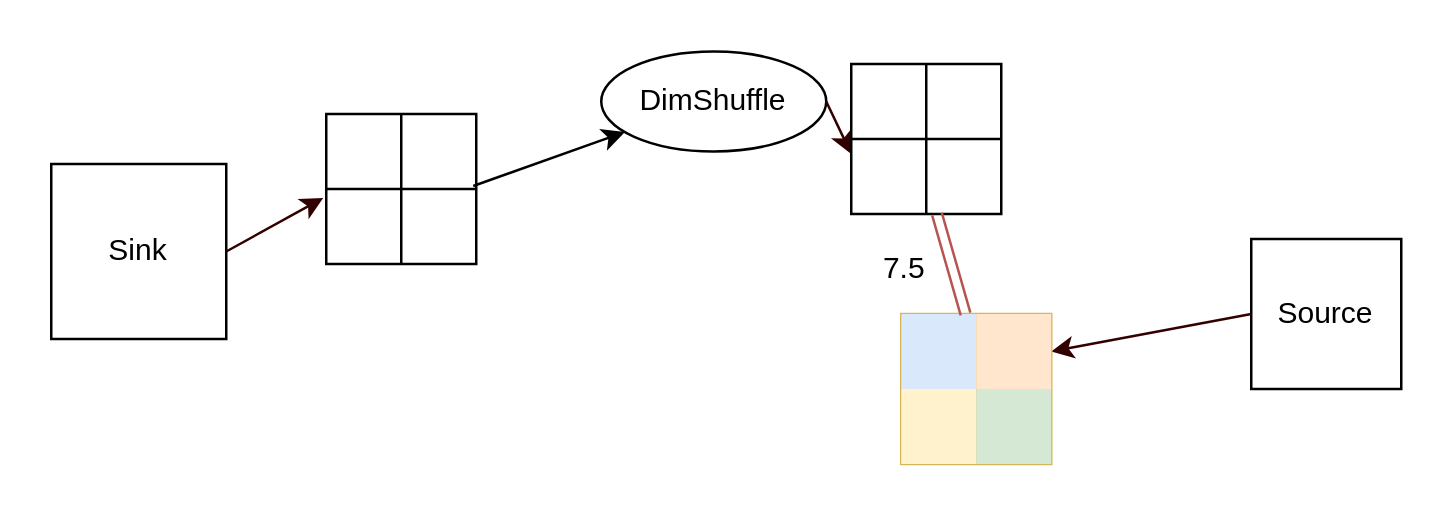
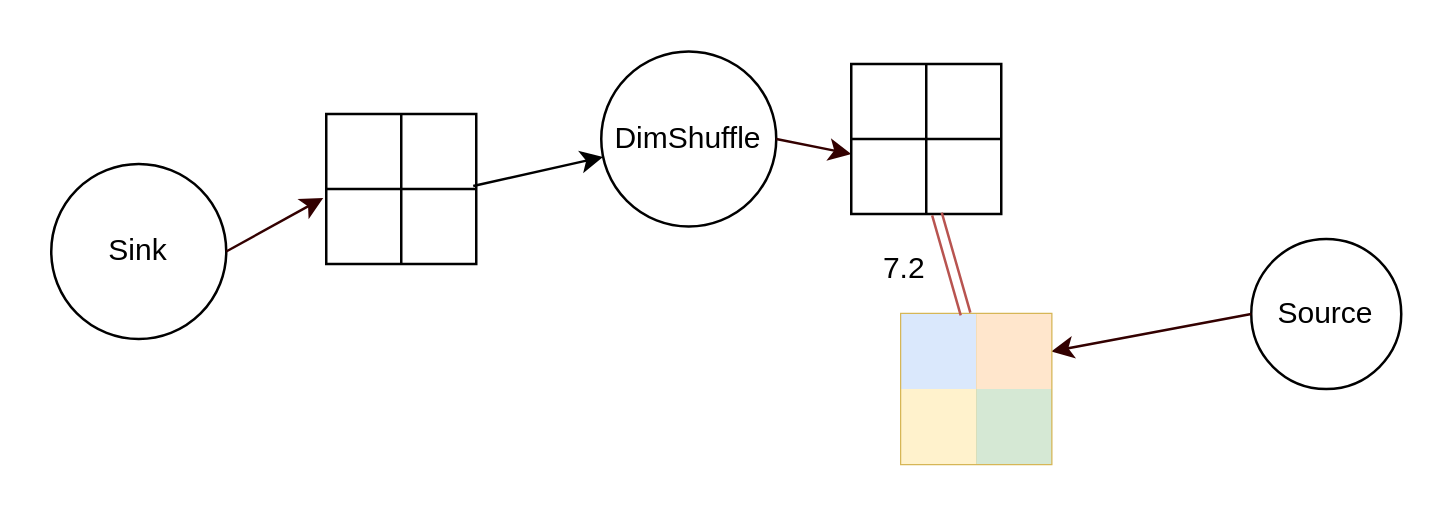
  <mxCell id="0" />
  <mxCell id="1" parent="0" />
- <mxCell id="2" value="Sink" style="whiteSpace=wrap;html=1;rounded=0;" parent="1" vertex="1"><mxGeometry x="20" y="65" width="70" height="70" as="geometry" /></mxCell>
+ <mxCell id="2" value="Sink" style="ellipse;whiteSpace=wrap;html=1;" parent="1" vertex="1"><mxGeometry x="20" y="65" width="70" height="70" as="geometry" /></mxCell>
  <mxCell id="3" value="" style="endArrow=classic;html=1;strokeColor=#330000;fontFamily=Helvetica;exitX=1;exitY=0.5;exitDx=0;exitDy=0;entryX=-0.02;entryY=0.12;entryDx=0;entryDy=0;entryPerimeter=0;" parent="1" source="2" target="8" edge="1"><mxGeometry width="50" height="50" relative="1" as="geometry"><mxPoint x="360" y="305" as="sourcePoint" /><mxPoint x="120" y="203" as="targetPoint" /></mxGeometry></mxCell>
  <mxCell id="4" value="" style="shape=table;html=1;whiteSpace=wrap;startSize=0;container=1;collapsible=0;childLayout=tableLayout;" parent="1" vertex="1"><mxGeometry x="130" y="45" width="60" height="60" as="geometry" /></mxCell>
  <mxCell id="5" value="" style="shape=partialRectangle;html=1;whiteSpace=wrap;collapsible=0;dropTarget=0;pointerEvents=0;fillColor=none;top=0;left=0;bottom=0;right=0;points=[[0,0.5],[1,0.5]];portConstraint=eastwest;" parent="4" vertex="1"><mxGeometry width="60" height="30" as="geometry" /></mxCell>
  <mxCell id="6" value="" style="shape=partialRectangle;html=1;whiteSpace=wrap;connectable=0;overflow=hidden;fillColor=none;top=0;left=0;bottom=0;right=0;" parent="5" vertex="1"><mxGeometry width="30" height="30" as="geometry" /></mxCell>
  <mxCell id="7" value="" style="shape=partialRectangle;html=1;whiteSpace=wrap;connectable=0;overflow=hidden;fillColor=none;top=0;left=0;bottom=0;right=0;" parent="5" vertex="1"><mxGeometry x="30" width="30" height="30" as="geometry" /></mxCell>
  <mxCell id="8" value="" style="shape=partialRectangle;html=1;whiteSpace=wrap;collapsible=0;dropTarget=0;pointerEvents=0;fillColor=none;top=0;left=0;bottom=0;right=0;points=[[0,0.5],[1,0.5]];portConstraint=eastwest;" parent="4" vertex="1"><mxGeometry y="30" width="60" height="30" as="geometry" /></mxCell>
  <mxCell id="9" value="" style="shape=partialRectangle;html=1;whiteSpace=wrap;connectable=0;overflow=hidden;fillColor=none;top=0;left=0;bottom=0;right=0;" parent="8" vertex="1"><mxGeometry width="30" height="30" as="geometry" /></mxCell>
  <mxCell id="10" value="" style="shape=partialRectangle;html=1;whiteSpace=wrap;connectable=0;overflow=hidden;fillColor=none;top=0;left=0;bottom=0;right=0;" parent="8" vertex="1"><mxGeometry x="30" width="30" height="30" as="geometry" /></mxCell>
- <mxCell id="11" value="DimShuffle" style="ellipse;whiteSpace=wrap;html=1;" parent="1" vertex="1"><mxGeometry x="240" y="20" width="90" height="40" as="geometry" /></mxCell>
+ <mxCell id="11" value="DimShuffle" style="ellipse;whiteSpace=wrap;html=1;" parent="1" vertex="1"><mxGeometry x="240" y="20" width="70" height="70" as="geometry" /></mxCell>
  <mxCell id="12" value="" style="endArrow=classic;html=1;strokeColor=#330000;fontFamily=Helvetica;exitX=1;exitY=0.5;exitDx=0;exitDy=0;entryX=0;entryY=0.2;entryDx=0;entryDy=0;entryPerimeter=0;" parent="1" source="11" target="17" edge="1"><mxGeometry width="50" height="50" relative="1" as="geometry"><mxPoint x="550" y="305" as="sourcePoint" /><mxPoint x="289" y="68" as="targetPoint" /></mxGeometry></mxCell>
  <mxCell id="13" value="" style="shape=table;html=1;whiteSpace=wrap;startSize=0;container=1;collapsible=0;childLayout=tableLayout;" parent="1" vertex="1"><mxGeometry x="340" y="25" width="60" height="60" as="geometry" /></mxCell>
  <mxCell id="14" value="" style="shape=partialRectangle;html=1;whiteSpace=wrap;collapsible=0;dropTarget=0;pointerEvents=0;fillColor=none;top=0;left=0;bottom=0;right=0;points=[[0,0.5],[1,0.5]];portConstraint=eastwest;" parent="13" vertex="1"><mxGeometry width="60" height="30" as="geometry" /></mxCell>
  <mxCell id="15" value="" style="shape=partialRectangle;html=1;whiteSpace=wrap;connectable=0;overflow=hidden;fillColor=none;top=0;left=0;bottom=0;right=0;" parent="14" vertex="1"><mxGeometry width="30" height="30" as="geometry" /></mxCell>
  <mxCell id="16" value="" style="shape=partialRectangle;html=1;whiteSpace=wrap;connectable=0;overflow=hidden;fillColor=none;top=0;left=0;bottom=0;right=0;" parent="14" vertex="1"><mxGeometry x="30" width="30" height="30" as="geometry" /></mxCell>
  <mxCell id="17" value="" style="shape=partialRectangle;html=1;whiteSpace=wrap;collapsible=0;dropTarget=0;pointerEvents=0;fillColor=none;top=0;left=0;bottom=0;right=0;points=[[0,0.5],[1,0.5]];portConstraint=eastwest;" parent="13" vertex="1"><mxGeometry y="30" width="60" height="30" as="geometry" /></mxCell>
  <mxCell id="18" value="" style="shape=partialRectangle;html=1;whiteSpace=wrap;connectable=0;overflow=hidden;fillColor=none;top=0;left=0;bottom=0;right=0;" parent="17" vertex="1"><mxGeometry width="30" height="30" as="geometry" /></mxCell>
  <mxCell id="19" value="" style="shape=partialRectangle;html=1;whiteSpace=wrap;connectable=0;overflow=hidden;fillColor=none;top=0;left=0;bottom=0;right=0;" parent="17" vertex="1"><mxGeometry x="30" width="30" height="30" as="geometry" /></mxCell>
  <mxCell id="20" style="edgeStyle=none;rounded=0;orthogonalLoop=1;jettySize=auto;html=1;exitX=0.98;exitY=0.96;exitDx=0;exitDy=0;exitPerimeter=0;" parent="1" source="5" target="11" edge="1"><mxGeometry relative="1" as="geometry" /></mxCell>
- <mxCell id="21" value="Source" style="whiteSpace=wrap;html=1;rounded=0;" parent="1" vertex="1"><mxGeometry x="500" y="95" width="60" height="60" as="geometry" /></mxCell>
+ <mxCell id="21" value="Source" style="ellipse;whiteSpace=wrap;html=1;" parent="1" vertex="1"><mxGeometry x="500" y="95" width="60" height="60" as="geometry" /></mxCell>
  <mxCell id="22" value="" style="endArrow=classic;html=1;strokeColor=#330000;fontFamily=Helvetica;exitX=0;exitY=0.5;exitDx=0;exitDy=0;entryX=1;entryY=0.5;entryDx=0;entryDy=0;" parent="1" source="21" target="24" edge="1"><mxGeometry width="50" height="50" relative="1" as="geometry"><mxPoint x="550" y="405" as="sourcePoint" /><mxPoint x="289" y="168" as="targetPoint" /></mxGeometry></mxCell>
  <mxCell id="23" value="" style="shape=table;html=1;whiteSpace=wrap;startSize=0;container=1;collapsible=0;childLayout=tableLayout;fillColor=#fff2cc;strokeColor=#d6b656;" parent="1" vertex="1"><mxGeometry x="360" y="125" width="60" height="60" as="geometry" /></mxCell>
  <mxCell id="24" value="" style="shape=partialRectangle;html=1;whiteSpace=wrap;collapsible=0;dropTarget=0;pointerEvents=0;fillColor=none;top=0;left=0;bottom=0;right=0;points=[[0,0.5],[1,0.5]];portConstraint=eastwest;" parent="23" vertex="1"><mxGeometry width="60" height="30" as="geometry" /></mxCell>
  <mxCell id="25" value="" style="shape=partialRectangle;html=1;whiteSpace=wrap;connectable=0;overflow=hidden;fillColor=#dae8fc;top=0;left=0;bottom=0;right=0;strokeColor=#6c8ebf;" parent="24" vertex="1"><mxGeometry width="30" height="30" as="geometry" /></mxCell>
  <mxCell id="26" value="" style="shape=partialRectangle;html=1;whiteSpace=wrap;connectable=0;overflow=hidden;fillColor=#ffe6cc;top=0;left=0;bottom=0;right=0;strokeColor=#d79b00;" parent="24" vertex="1"><mxGeometry x="30" width="30" height="30" as="geometry" /></mxCell>
  <mxCell id="27" value="" style="shape=partialRectangle;html=1;whiteSpace=wrap;collapsible=0;dropTarget=0;pointerEvents=0;fillColor=none;top=0;left=0;bottom=0;right=0;points=[[0,0.5],[1,0.5]];portConstraint=eastwest;" parent="23" vertex="1"><mxGeometry y="30" width="60" height="30" as="geometry" /></mxCell>
  <mxCell id="28" value="" style="shape=partialRectangle;html=1;whiteSpace=wrap;connectable=0;overflow=hidden;fillColor=#fff2cc;top=0;left=0;bottom=0;right=0;strokeColor=#d6b656;" parent="27" vertex="1"><mxGeometry width="30" height="30" as="geometry" /></mxCell>
  <mxCell id="29" value="" style="shape=partialRectangle;html=1;whiteSpace=wrap;connectable=0;overflow=hidden;fillColor=#d5e8d4;top=0;left=0;bottom=0;right=0;strokeColor=#82b366;" parent="27" vertex="1"><mxGeometry x="30" width="30" height="30" as="geometry" /></mxCell>
  <mxCell id="30" value="" style="endArrow=none;html=1;shape=link;fillColor=#f8cecc;strokeColor=#b85450;" parent="1" source="17" target="24" edge="1"><mxGeometry width="50" height="50" relative="1" as="geometry"><mxPoint x="360" y="305" as="sourcePoint" /><mxPoint x="410" y="255" as="targetPoint" /></mxGeometry></mxCell>
- <mxCell id="31" value="7.5" style="text;html=1;align=center;verticalAlign=middle;resizable=0;points=[];autosize=1;" parent="1" vertex="1"><mxGeometry x="346" y="97" width="30" height="20" as="geometry" /></mxCell>
+ <mxCell id="31" value="7.2" style="text;html=1;align=center;verticalAlign=middle;resizable=0;points=[];autosize=1;" parent="1" vertex="1"><mxGeometry x="346" y="97" width="30" height="20" as="geometry" /></mxCell>
